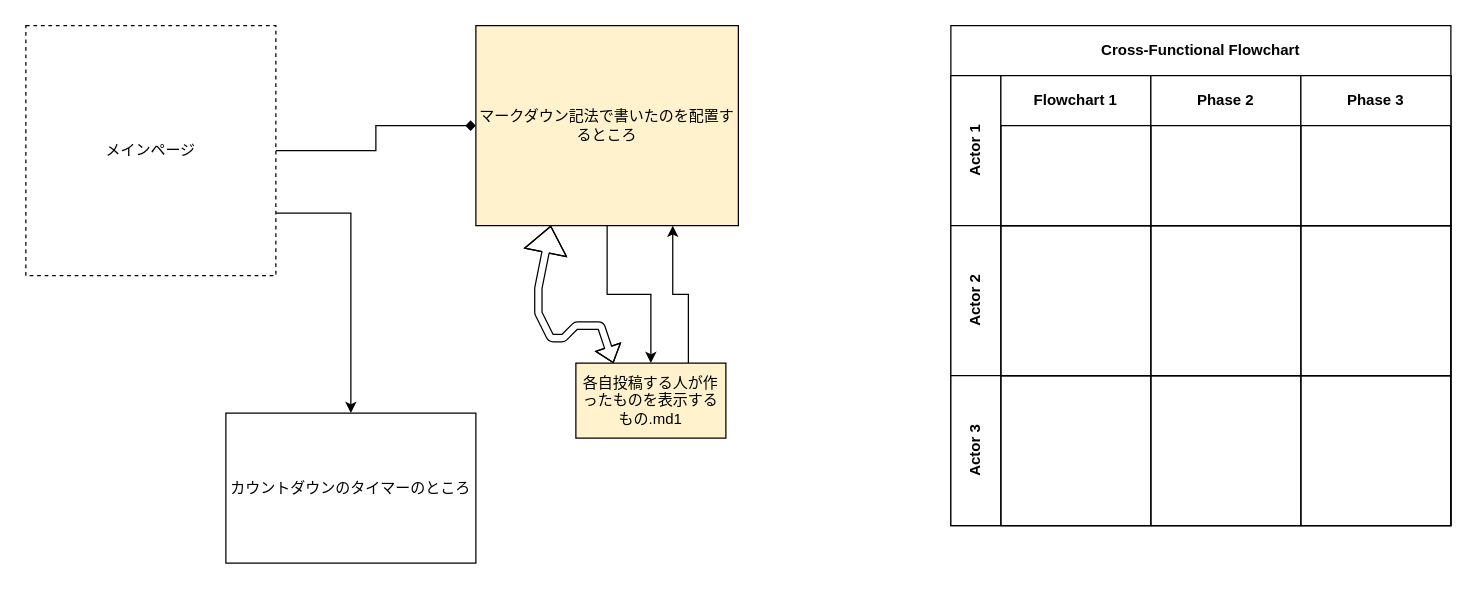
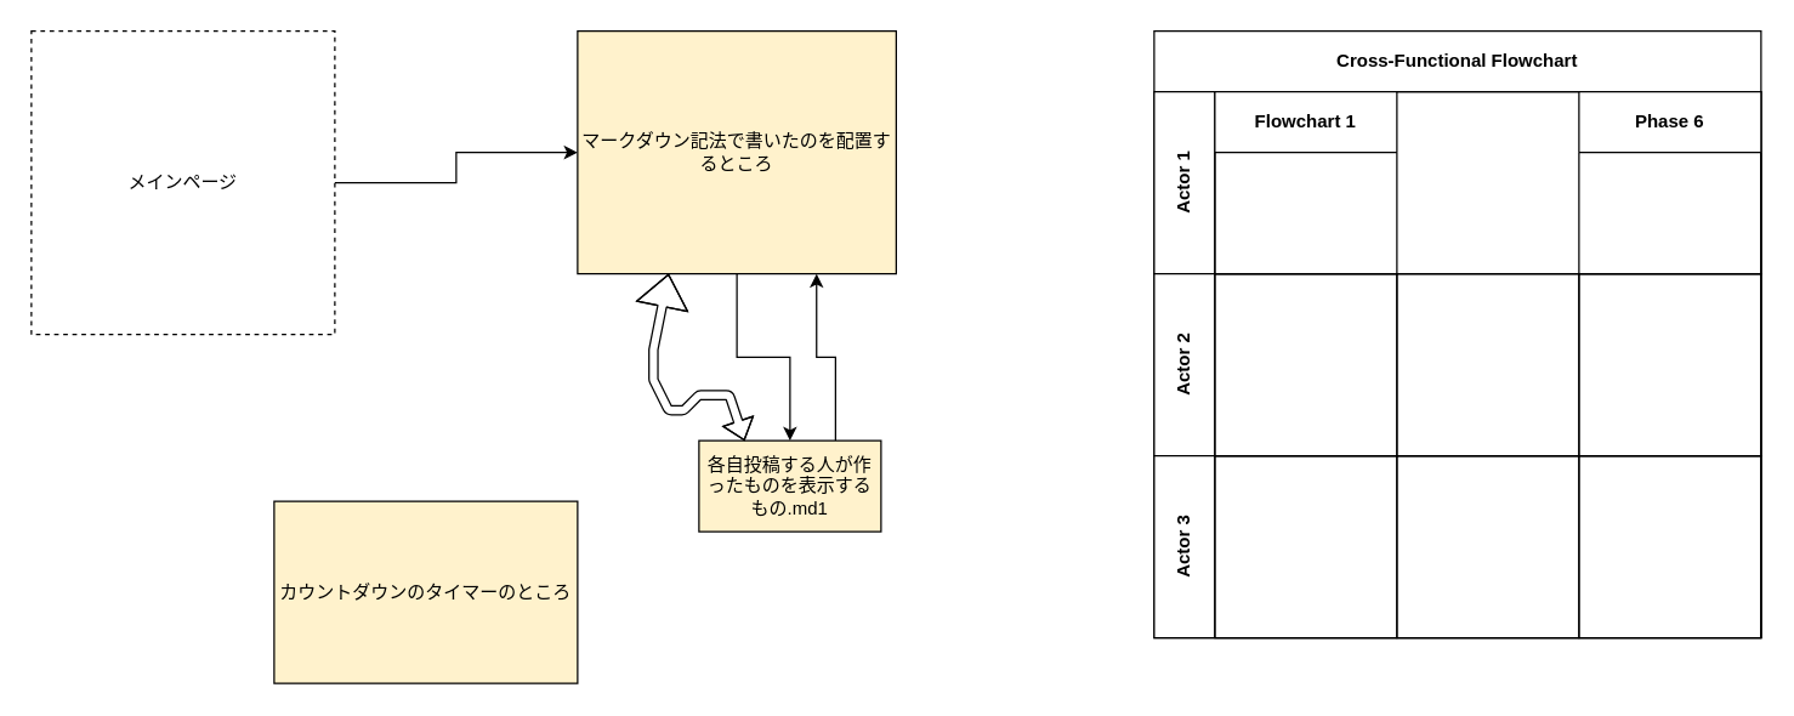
  <mxCell id="0" />
  <mxCell id="1" parent="0" />
- <mxCell id="2" style="edgeStyle=orthogonalEdgeStyle;rounded=0;orthogonalLoop=1;jettySize=auto;html=1;exitX=1;exitY=0.75;exitDx=0;exitDy=0;entryX=0.5;entryY=0;entryDx=0;entryDy=0;" edge="1" parent="1" source="4" target="5"><mxGeometry relative="1" as="geometry"><mxPoint x="270" y="290" as="targetPoint" /></mxGeometry></mxCell>
- <mxCell id="3" style="edgeStyle=orthogonalEdgeStyle;rounded=0;orthogonalLoop=1;jettySize=auto;html=1;endArrow=diamond;" edge="1" parent="1" source="4" target="7"><mxGeometry relative="1" as="geometry" /></mxCell>
+ <mxCell id="3" style="edgeStyle=orthogonalEdgeStyle;rounded=0;orthogonalLoop=1;jettySize=auto;html=1;" edge="1" parent="1" source="4" target="7"><mxGeometry relative="1" as="geometry" /></mxCell>
  <mxCell id="4" value="メインページ" style="whiteSpace=wrap;html=1;aspect=fixed;dashed=1;" vertex="1" parent="1"><mxGeometry x="20" y="20" width="200" height="200" as="geometry" /></mxCell>
- <mxCell id="5" value="カウントダウンのタイマーのところ" style="rounded=0;whiteSpace=wrap;html=1;" vertex="1" parent="1"><mxGeometry x="180" y="330" width="200" height="120" as="geometry" /></mxCell>
+ <mxCell id="5" value="カウントダウンのタイマーのところ" style="rounded=0;whiteSpace=wrap;html=1;fillColor=#fff2cc;" vertex="1" parent="1"><mxGeometry x="180" y="330" width="200" height="120" as="geometry" /></mxCell>
  <mxCell id="6" style="edgeStyle=orthogonalEdgeStyle;rounded=0;orthogonalLoop=1;jettySize=auto;html=1;" edge="1" parent="1" source="7" target="9"><mxGeometry relative="1" as="geometry" /></mxCell>
  <mxCell id="7" value="マークダウン記法で書いたのを配置するところ" style="rounded=0;whiteSpace=wrap;html=1;fillColor=#fff2cc;" vertex="1" parent="1"><mxGeometry x="380" y="20" width="210" height="160" as="geometry" /></mxCell>
  <mxCell id="8" style="edgeStyle=orthogonalEdgeStyle;rounded=0;orthogonalLoop=1;jettySize=auto;html=1;exitX=0.75;exitY=0;exitDx=0;exitDy=0;entryX=0.75;entryY=1;entryDx=0;entryDy=0;" edge="1" parent="1" source="9" target="7"><mxGeometry relative="1" as="geometry" /></mxCell>
  <mxCell id="9" value="各自投稿する人が作ったものを表示するもの.md1" style="rounded=0;whiteSpace=wrap;html=1;fillColor=#fff2cc;" vertex="1" parent="1"><mxGeometry x="460" y="290" width="120" height="60" as="geometry" /></mxCell>
  <mxCell id="10" value="" style="shape=flexArrow;endArrow=classic;startArrow=classic;html=1;exitX=0.25;exitY=0;exitDx=0;exitDy=0;width=5.86;endSize=6.771;endWidth=27.279;startSize=3.969;startWidth=13.966;" edge="1" parent="1" source="9"><mxGeometry width="50" height="50" relative="1" as="geometry"><mxPoint x="390" y="230" as="sourcePoint" /><mxPoint x="440" y="180" as="targetPoint" /><Array as="points"><mxPoint x="480" y="260" /><mxPoint x="460" y="260" /><mxPoint x="450" y="270" /><mxPoint x="440" y="270" /><mxPoint x="430" y="250" /><mxPoint x="430" y="230" /></Array></mxGeometry></mxCell>
  <mxCell id="11" value="Cross-Functional Flowchart" style="shape=table;childLayout=tableLayout;rowLines=0;columnLines=0;startSize=40;html=1;whiteSpace=wrap;collapsible=0;recursiveResize=0;expand=0;pointerEvents=0;fontStyle=1;align=center;" vertex="1" parent="1"><mxGeometry x="760" y="20" width="400" height="400" as="geometry" /></mxCell>
  <mxCell id="12" value="Actor 1" style="swimlane;horizontal=0;points=[[0,0.5],[1,0.5]];portConstraint=eastwest;startSize=40;html=1;whiteSpace=wrap;collapsible=0;recursiveResize=0;expand=0;pointerEvents=0;fontStyle=1" vertex="1" parent="11"><mxGeometry y="40" width="400" height="120" as="geometry" /></mxCell>
  <mxCell id="13" value="Flowchart 1" style="swimlane;connectable=0;startSize=40;html=1;whiteSpace=wrap;collapsible=0;recursiveResize=0;expand=0;pointerEvents=0;" vertex="1" parent="12"><mxGeometry x="40" width="120" height="120" as="geometry" /></mxCell>
- <mxCell id="14" value="Phase 2" style="swimlane;connectable=0;startSize=40;html=1;whiteSpace=wrap;collapsible=0;recursiveResize=0;expand=0;pointerEvents=0;" vertex="1" parent="12"><mxGeometry x="160" width="120" height="120" as="geometry" /></mxCell>
- <mxCell id="15" value="Phase 3" style="swimlane;connectable=0;startSize=40;html=1;whiteSpace=wrap;collapsible=0;recursiveResize=0;expand=0;pointerEvents=0;" vertex="1" parent="12"><mxGeometry x="280" width="120" height="120" as="geometry" /></mxCell>
+ <mxCell id="15" value="Phase 6" style="swimlane;connectable=0;startSize=40;html=1;whiteSpace=wrap;collapsible=0;recursiveResize=0;expand=0;pointerEvents=0;" vertex="1" parent="12"><mxGeometry x="280" width="120" height="120" as="geometry" /></mxCell>
  <mxCell id="16" value="Actor 2" style="swimlane;horizontal=0;points=[[0,0.5],[1,0.5]];portConstraint=eastwest;startSize=40;html=1;whiteSpace=wrap;collapsible=0;recursiveResize=0;expand=0;pointerEvents=0;" vertex="1" parent="11"><mxGeometry y="160" width="400" height="120" as="geometry" /></mxCell>
  <mxCell id="17" value="" style="swimlane;connectable=0;startSize=0;html=1;whiteSpace=wrap;collapsible=0;recursiveResize=0;expand=0;pointerEvents=0;" vertex="1" parent="16"><mxGeometry x="40" width="120" height="120" as="geometry" /></mxCell>
  <mxCell id="18" value="" style="swimlane;connectable=0;startSize=0;html=1;whiteSpace=wrap;collapsible=0;recursiveResize=0;expand=0;pointerEvents=0;" vertex="1" parent="16"><mxGeometry x="160" width="120" height="120" as="geometry" /></mxCell>
  <mxCell id="19" value="" style="swimlane;connectable=0;startSize=0;html=1;whiteSpace=wrap;collapsible=0;recursiveResize=0;expand=0;pointerEvents=0;" vertex="1" parent="16"><mxGeometry x="280" width="120" height="120" as="geometry" /></mxCell>
  <mxCell id="20" value="Actor 3" style="swimlane;horizontal=0;points=[[0,0.5],[1,0.5]];portConstraint=eastwest;startSize=40;html=1;whiteSpace=wrap;collapsible=0;recursiveResize=0;expand=0;pointerEvents=0;" vertex="1" parent="11"><mxGeometry y="280" width="400" height="120" as="geometry" /></mxCell>
  <mxCell id="21" value="" style="swimlane;connectable=0;startSize=0;html=1;whiteSpace=wrap;collapsible=0;recursiveResize=0;expand=0;pointerEvents=0;" vertex="1" parent="20"><mxGeometry x="40" width="120" height="120" as="geometry" /></mxCell>
  <mxCell id="22" value="" style="swimlane;connectable=0;startSize=0;html=1;whiteSpace=wrap;collapsible=0;recursiveResize=0;expand=0;pointerEvents=0;" vertex="1" parent="20"><mxGeometry x="160" width="120" height="120" as="geometry" /></mxCell>
  <mxCell id="23" value="" style="swimlane;connectable=0;startSize=0;html=1;whiteSpace=wrap;collapsible=0;recursiveResize=0;expand=0;pointerEvents=0;" vertex="1" parent="20"><mxGeometry x="280" width="120" height="120" as="geometry" /></mxCell>
